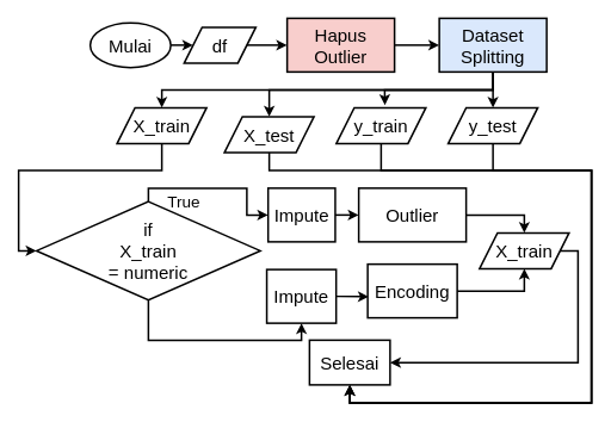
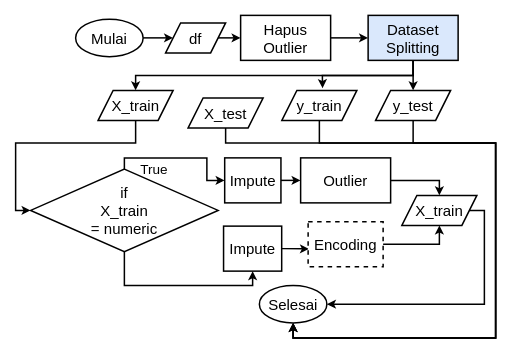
  <mxCell id="0" />
  <mxCell id="1" parent="0" />
  <mxCell id="2" value="" style="group" vertex="1" connectable="0" parent="1"><mxGeometry x="20" y="20" width="640" height="430" as="geometry" /></mxCell>
  <mxCell id="3" value="&lt;font style=&quot;font-size: 20px&quot;&gt;Mulai&lt;/font&gt;" style="ellipse;whiteSpace=wrap;html=1;strokeWidth=2;" vertex="1" parent="2"><mxGeometry x="80" y="5" width="90" height="50" as="geometry" /></mxCell>
- <mxCell id="4" value="&lt;font style=&quot;font-size: 20px&quot;&gt;Selesai&lt;/font&gt;" style="whiteSpace=wrap;html=1;strokeWidth=2;rounded=0;" vertex="1" parent="2"><mxGeometry x="325" y="360" width="90" height="50" as="geometry" /></mxCell>
- <mxCell id="5" value="df" style="shape=parallelogram;perimeter=parallelogramPerimeter;whiteSpace=wrap;html=1;fixedSize=1;fontSize=20;strokeWidth=2;" vertex="1" parent="2"><mxGeometry x="185" y="10" width="80" height="40" as="geometry" /></mxCell>
- <mxCell id="6" value="Hapus&lt;br&gt;Outlier" style="rounded=0;whiteSpace=wrap;html=1;fontSize=20;strokeWidth=2;fillColor=#f8cecc;" vertex="1" parent="2"><mxGeometry x="300" width="120" height="60" as="geometry" /></mxCell>
+ <mxCell id="4" value="&lt;font style=&quot;font-size: 20px&quot;&gt;Selesai&lt;/font&gt;" style="ellipse;whiteSpace=wrap;html=1;strokeWidth=2;" vertex="1" parent="2"><mxGeometry x="325" y="360" width="90" height="50" as="geometry" /></mxCell>
+ <mxCell id="5" value="df" style="shape=parallelogram;perimeter=parallelogramPerimeter;whiteSpace=wrap;html=1;fixedSize=1;fontSize=20;strokeWidth=2;" vertex="1" parent="2"><mxGeometry x="200" y="10" width="80" height="40" as="geometry" /></mxCell>
+ <mxCell id="6" value="Hapus&lt;br&gt;Outlier" style="rounded=0;whiteSpace=wrap;html=1;fontSize=20;strokeWidth=2;" vertex="1" parent="2"><mxGeometry x="300" width="120" height="60" as="geometry" /></mxCell>
  <mxCell id="7" value="Dataset&lt;br&gt;Splitting" style="rounded=0;whiteSpace=wrap;html=1;fontSize=20;strokeWidth=2;fillColor=#dae8fc;" vertex="1" parent="2"><mxGeometry x="470" width="120" height="60" as="geometry" /></mxCell>
  <mxCell id="8" value="X_train" style="shape=parallelogram;perimeter=parallelogramPerimeter;whiteSpace=wrap;html=1;fixedSize=1;fontSize=20;strokeWidth=2;" vertex="1" parent="2"><mxGeometry x="110" y="100" width="100" height="40" as="geometry" /></mxCell>
  <mxCell id="9" value="X_test" style="shape=parallelogram;perimeter=parallelogramPerimeter;whiteSpace=wrap;html=1;fixedSize=1;fontSize=20;strokeWidth=2;" vertex="1" parent="2"><mxGeometry x="230" y="110" width="100" height="40" as="geometry" /></mxCell>
  <mxCell id="10" value="y_train" style="shape=parallelogram;perimeter=parallelogramPerimeter;whiteSpace=wrap;html=1;fixedSize=1;fontSize=20;strokeWidth=2;" vertex="1" parent="2"><mxGeometry x="355" y="100" width="100" height="40" as="geometry" /></mxCell>
  <mxCell id="11" value="y_test" style="shape=parallelogram;perimeter=parallelogramPerimeter;whiteSpace=wrap;html=1;fixedSize=1;fontSize=20;strokeWidth=2;" vertex="1" parent="2"><mxGeometry x="480" y="100" width="100" height="40" as="geometry" /></mxCell>
  <mxCell id="12" value="" style="endArrow=classic;html=1;rounded=0;fontSize=20;strokeWidth=2;exitX=1;exitY=0.5;exitDx=0;exitDy=0;entryX=0;entryY=0.5;entryDx=0;entryDy=0;" edge="1" parent="2" source="5" target="6"><mxGeometry x="20" width="50" height="50" as="geometry"><mxPoint x="380" y="270" as="sourcePoint" /><mxPoint x="430" y="220" as="targetPoint" /></mxGeometry></mxCell>
  <mxCell id="13" value="" style="endArrow=classic;html=1;rounded=0;fontSize=20;strokeWidth=2;exitX=1;exitY=0.5;exitDx=0;exitDy=0;entryX=0;entryY=0.5;entryDx=0;entryDy=0;" edge="1" parent="2" source="6" target="7"><mxGeometry x="20" width="50" height="50" as="geometry"><mxPoint x="490" y="245" as="sourcePoint" /><mxPoint x="540" y="195" as="targetPoint" /></mxGeometry></mxCell>
  <mxCell id="14" value="" style="endArrow=classic;html=1;rounded=0;fontSize=20;strokeWidth=2;exitX=1;exitY=0.5;exitDx=0;exitDy=0;entryX=0;entryY=0.5;entryDx=0;entryDy=0;" edge="1" parent="2" source="3" target="5"><mxGeometry x="20" width="50" height="50" as="geometry"><mxPoint x="400" y="240" as="sourcePoint" /><mxPoint x="450" y="190" as="targetPoint" /></mxGeometry></mxCell>
  <mxCell id="15" value="" style="endArrow=classic;html=1;rounded=0;fontSize=20;strokeWidth=2;exitX=0.5;exitY=1;exitDx=0;exitDy=0;entryX=0.5;entryY=0;entryDx=0;entryDy=0;" edge="1" parent="2" source="7" target="11"><mxGeometry x="20" width="50" height="50" as="geometry"><mxPoint x="380" y="100" as="sourcePoint" /><mxPoint x="430" y="50" as="targetPoint" /></mxGeometry></mxCell>
  <mxCell id="16" value="" style="endArrow=classic;html=1;rounded=0;fontSize=20;strokeWidth=2;exitX=0.5;exitY=1;exitDx=0;exitDy=0;entryX=0.542;entryY=-0.073;entryDx=0;entryDy=0;entryPerimeter=0;" edge="1" parent="2" source="7" target="10"><mxGeometry x="20" width="50" height="50" as="geometry"><mxPoint x="380" y="100" as="sourcePoint" /><mxPoint x="430" y="50" as="targetPoint" /><Array as="points"><mxPoint x="530" y="80" /><mxPoint x="409" y="80" /></Array></mxGeometry></mxCell>
- <mxCell id="17" value="" style="endArrow=classic;html=1;rounded=0;fontSize=20;strokeWidth=2;exitX=0.5;exitY=1;exitDx=0;exitDy=0;entryX=0.5;entryY=0;entryDx=0;entryDy=0;" edge="1" parent="2" source="7" target="9"><mxGeometry x="20" width="50" height="50" as="geometry"><mxPoint x="340" y="150" as="sourcePoint" /><mxPoint x="390" y="100" as="targetPoint" /><Array as="points"><mxPoint x="530" y="80" /><mxPoint x="280" y="80" /></Array></mxGeometry></mxCell>
  <mxCell id="18" value="" style="endArrow=classic;html=1;rounded=0;fontSize=20;strokeWidth=2;exitX=0.5;exitY=1;exitDx=0;exitDy=0;entryX=0.5;entryY=0;entryDx=0;entryDy=0;" edge="1" parent="2" source="7" target="8"><mxGeometry x="20" width="50" height="50" as="geometry"><mxPoint x="340" y="150" as="sourcePoint" /><mxPoint x="390" y="100" as="targetPoint" /><Array as="points"><mxPoint x="530" y="80" /><mxPoint x="160" y="80" /></Array></mxGeometry></mxCell>
  <mxCell id="19" value="if&lt;br&gt;X_train&lt;br&gt;= numeric" style="rhombus;whiteSpace=wrap;html=1;fontSize=20;strokeWidth=2;" vertex="1" parent="2"><mxGeometry x="20" y="205" width="250" height="110" as="geometry" /></mxCell>
  <mxCell id="20" value="" style="endArrow=classic;html=1;rounded=0;fontSize=20;strokeWidth=2;exitX=0.5;exitY=1;exitDx=0;exitDy=0;entryX=0;entryY=0.5;entryDx=0;entryDy=0;" edge="1" parent="2" source="8" target="19"><mxGeometry x="20" width="50" height="50" as="geometry"><mxPoint x="140" y="190" as="sourcePoint" /><mxPoint x="190" y="140" as="targetPoint" /><Array as="points"><mxPoint x="160" y="170" /><mxPoint y="170" /><mxPoint y="260" /></Array></mxGeometry></mxCell>
  <mxCell id="21" value="X_train" style="shape=parallelogram;perimeter=parallelogramPerimeter;whiteSpace=wrap;html=1;fixedSize=1;fontSize=20;strokeWidth=2;" vertex="1" parent="2"><mxGeometry x="515" y="240" width="100" height="40" as="geometry" /></mxCell>
  <mxCell id="22" value="Impute" style="rounded=0;whiteSpace=wrap;html=1;fontSize=20;strokeWidth=2;" vertex="1" parent="2"><mxGeometry x="278.75" y="190" width="75" height="60" as="geometry" /></mxCell>
  <mxCell id="23" value="Impute" style="rounded=0;whiteSpace=wrap;html=1;fontSize=20;strokeWidth=2;" vertex="1" parent="2"><mxGeometry x="277.25" y="281" width="77.5" height="60" as="geometry" /></mxCell>
  <mxCell id="24" value="" style="endArrow=classic;html=1;rounded=0;fontSize=20;strokeWidth=2;exitX=0.5;exitY=1;exitDx=0;exitDy=0;entryX=0.5;entryY=1;entryDx=0;entryDy=0;" edge="1" parent="2" target="23"><mxGeometry x="20" width="50" height="50" as="geometry"><mxPoint x="145" y="315" as="sourcePoint" /><mxPoint x="280" y="390" as="targetPoint" /><Array as="points"><mxPoint x="145" y="360" /><mxPoint x="316" y="360" /></Array></mxGeometry></mxCell>
  <mxCell id="25" value="" style="endArrow=classic;html=1;rounded=0;fontSize=20;strokeWidth=2;exitX=0.5;exitY=0;exitDx=0;exitDy=0;entryX=0;entryY=0.5;entryDx=0;entryDy=0;" edge="1" parent="2" source="19" target="22"><mxGeometry x="20" width="50" height="50" as="geometry"><mxPoint x="335" y="190" as="sourcePoint" /><mxPoint x="385" y="140" as="targetPoint" /><Array as="points"><mxPoint x="145" y="190" /><mxPoint x="255" y="190" /><mxPoint x="255" y="220" /></Array></mxGeometry></mxCell>
  <mxCell id="26" value="&lt;font style=&quot;font-size: 18px&quot;&gt;True&lt;/font&gt;" style="text;html=1;strokeColor=none;fillColor=none;align=center;verticalAlign=middle;whiteSpace=wrap;rounded=0;fontSize=20;" vertex="1" parent="2"><mxGeometry x="155" y="190" width="60" height="30" as="geometry" /></mxCell>
  <mxCell id="27" value="" style="endArrow=classic;html=1;rounded=0;fontSize=18;strokeWidth=2;exitX=1;exitY=0.5;exitDx=0;exitDy=0;entryX=1;entryY=0.5;entryDx=0;entryDy=0;" edge="1" parent="2" source="21" target="4"><mxGeometry x="20" width="50" height="50" as="geometry"><mxPoint x="365" y="160" as="sourcePoint" /><mxPoint x="415" y="110" as="targetPoint" /><Array as="points"><mxPoint x="625" y="260" /><mxPoint x="625" y="385" /></Array></mxGeometry></mxCell>
  <mxCell id="28" value="" style="endArrow=classic;html=1;rounded=0;fontSize=18;strokeWidth=2;exitX=1;exitY=0.5;exitDx=0;exitDy=0;entryX=0;entryY=0.5;entryDx=0;entryDy=0;" edge="1" parent="2" source="22" target="30"><mxGeometry x="20" width="50" height="50" as="geometry"><mxPoint x="405" y="170" as="sourcePoint" /><mxPoint x="455" y="120" as="targetPoint" /></mxGeometry></mxCell>
  <mxCell id="29" value="" style="endArrow=classic;html=1;rounded=0;fontSize=18;strokeWidth=2;exitX=1;exitY=0.5;exitDx=0;exitDy=0;entryX=0.012;entryY=0.606;entryDx=0;entryDy=0;entryPerimeter=0;" edge="1" parent="2" source="23" target="31"><mxGeometry x="20" width="50" height="50" as="geometry"><mxPoint x="415" y="190" as="sourcePoint" /><mxPoint x="465" y="140" as="targetPoint" /></mxGeometry></mxCell>
  <mxCell id="30" value="Outlier" style="rounded=0;whiteSpace=wrap;html=1;fontSize=20;strokeWidth=2;" vertex="1" parent="2"><mxGeometry x="380" y="190" width="120" height="60" as="geometry" /></mxCell>
- <mxCell id="31" value="Encoding" style="rounded=0;whiteSpace=wrap;html=1;fontSize=20;strokeWidth=2;" vertex="1" parent="2"><mxGeometry x="390" y="275" width="100" height="60" as="geometry" /></mxCell>
+ <mxCell id="31" value="Encoding" style="rounded=0;whiteSpace=wrap;html=1;fontSize=20;strokeWidth=2;dashed=1;" vertex="1" parent="2"><mxGeometry x="390" y="275" width="100" height="60" as="geometry" /></mxCell>
  <mxCell id="32" value="" style="endArrow=classic;html=1;rounded=0;fontSize=18;strokeWidth=2;exitX=1;exitY=0.5;exitDx=0;exitDy=0;entryX=0.5;entryY=1;entryDx=0;entryDy=0;" edge="1" parent="2" source="31" target="21"><mxGeometry x="20" width="50" height="50" as="geometry"><mxPoint x="455" y="260" as="sourcePoint" /><mxPoint x="505" y="210" as="targetPoint" /><Array as="points"><mxPoint x="565" y="305" /></Array></mxGeometry></mxCell>
  <mxCell id="33" value="" style="endArrow=classic;html=1;rounded=0;fontSize=18;strokeWidth=2;entryX=0.5;entryY=0;entryDx=0;entryDy=0;exitX=1;exitY=0.5;exitDx=0;exitDy=0;" edge="1" parent="2" source="30" target="21"><mxGeometry x="20" width="50" height="50" as="geometry"><mxPoint x="575" y="210" as="sourcePoint" /><mxPoint x="505" y="210" as="targetPoint" /><Array as="points"><mxPoint x="565" y="220" /></Array></mxGeometry></mxCell>
  <mxCell id="34" value="" style="endArrow=classic;html=1;rounded=0;fontSize=18;strokeWidth=2;exitX=0.5;exitY=1;exitDx=0;exitDy=0;entryX=0.5;entryY=1;entryDx=0;entryDy=0;" edge="1" parent="2" source="9" target="4"><mxGeometry x="20" width="50" height="50" as="geometry"><mxPoint x="270" y="240" as="sourcePoint" /><mxPoint x="320" y="190" as="targetPoint" /><Array as="points"><mxPoint x="280" y="170" /><mxPoint x="640" y="170" /><mxPoint x="640" y="430" /><mxPoint x="370" y="430" /></Array></mxGeometry></mxCell>
  <mxCell id="35" value="" style="endArrow=classic;html=1;rounded=0;fontSize=18;strokeWidth=2;exitX=0.5;exitY=1;exitDx=0;exitDy=0;entryX=0.5;entryY=1;entryDx=0;entryDy=0;" edge="1" parent="2" source="10" target="4"><mxGeometry x="20" width="50" height="50" as="geometry"><mxPoint x="270" y="240" as="sourcePoint" /><mxPoint x="320" y="190" as="targetPoint" /><Array as="points"><mxPoint x="405" y="170" /><mxPoint x="640" y="170" /><mxPoint x="640" y="430" /><mxPoint x="370" y="430" /></Array></mxGeometry></mxCell>
  <mxCell id="36" value="" style="endArrow=classic;html=1;rounded=0;fontSize=18;strokeWidth=2;exitX=0.5;exitY=1;exitDx=0;exitDy=0;entryX=0.5;entryY=1;entryDx=0;entryDy=0;" edge="1" parent="2" source="11" target="4"><mxGeometry x="20" width="50" height="50" as="geometry"><mxPoint x="270" y="240" as="sourcePoint" /><mxPoint x="320" y="190" as="targetPoint" /><Array as="points"><mxPoint x="530" y="170" /><mxPoint x="640" y="170" /><mxPoint x="640" y="430" /><mxPoint x="370" y="430" /></Array></mxGeometry></mxCell>
